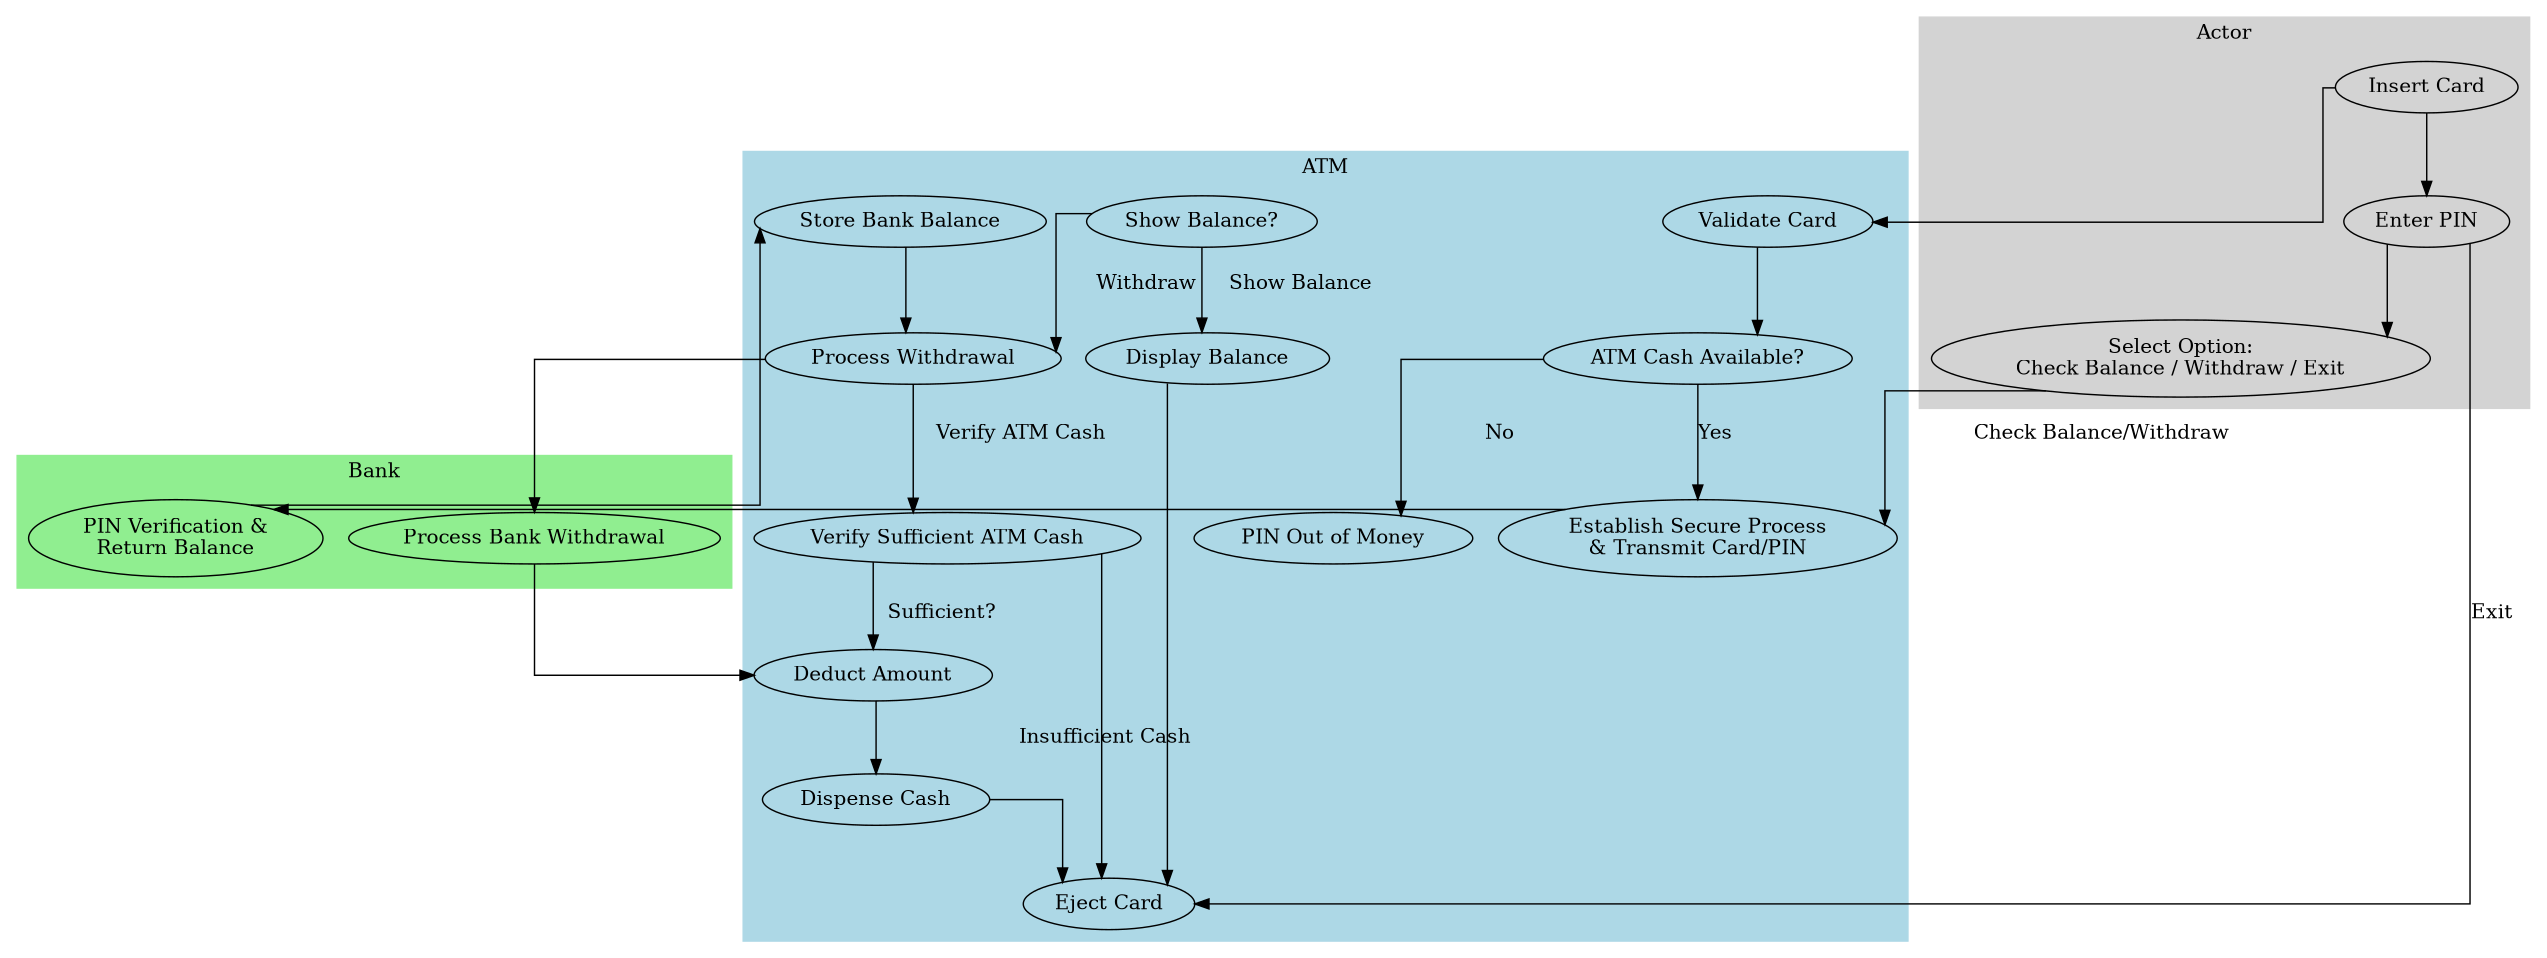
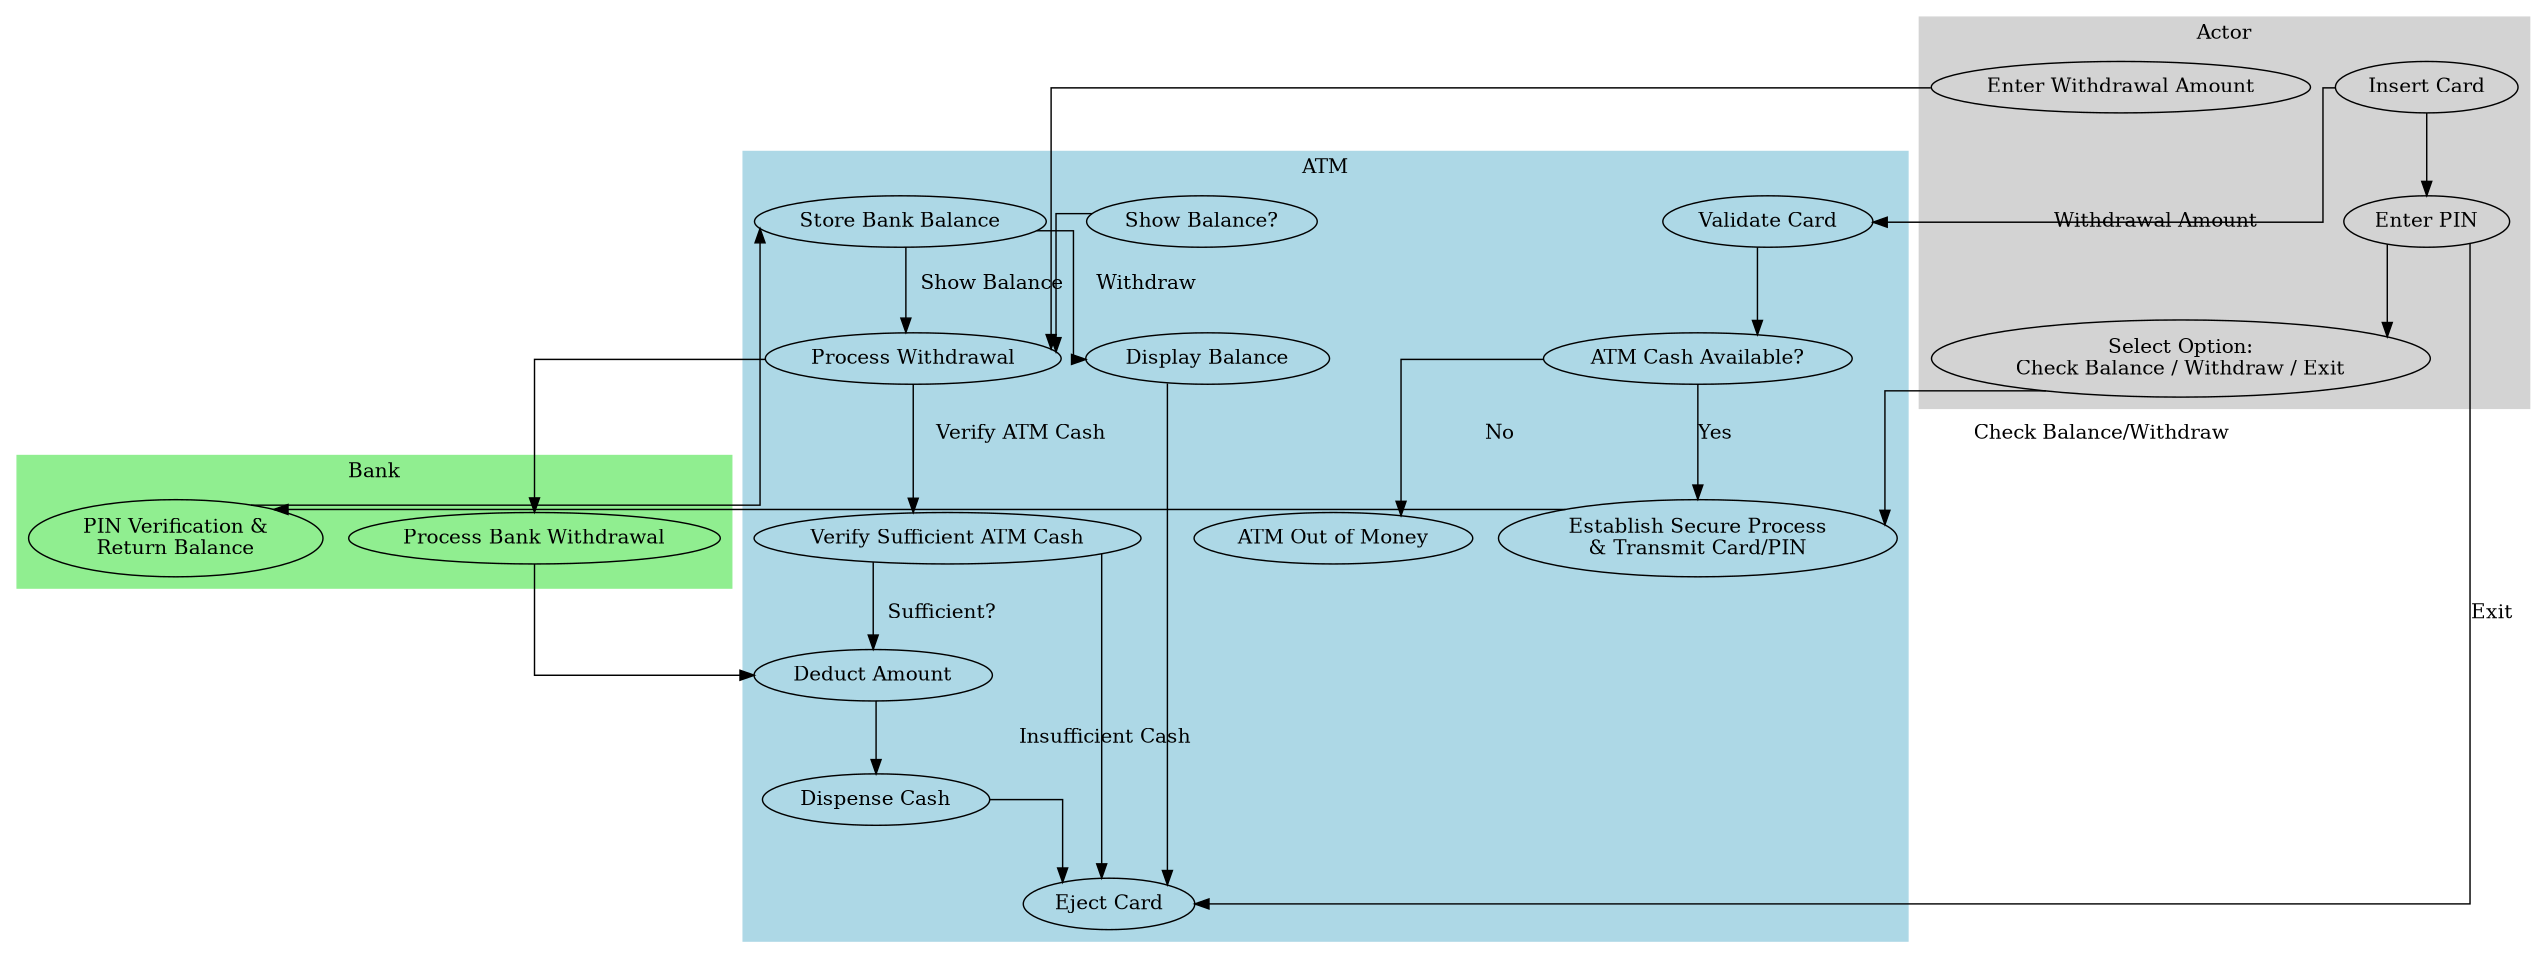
  digraph {
    rankdir=TB
    splines=ortho
    n1 [label="Insert Card"]
    n2 [label="Enter PIN"]
    n3 [label="Select Option:\nCheck Balance / Withdraw / Exit"]
+   n4 [label="Enter Withdrawal Amount"]
    n5 [label="Validate Card"]
    n6 [label="ATM Cash Available?"]
-   n7 [label="PIN Out of Money"]
+   n7 [label="ATM Out of Money"]
    n8 [label="Establish Secure Process\n& Transmit Card/PIN"]
    n9 [label="Store Bank Balance"]
    n10 [label="Show Balance?"]
    n11 [label="Display Balance"]
    n12 [label="Process Withdrawal"]
    n13 [label="Verify Sufficient ATM Cash"]
    n14 [label="Deduct Amount"]
    n15 [label="Dispense Cash"]
    n16 [label="Eject Card"]
    n17 [label="PIN Verification &\nReturn Balance"]
    n18 [label="Process Bank Withdrawal"]
    subgraph cluster_1 {
      color=lightgrey
      label=Actor
      style=filled
      n1
      n2
      n3
+     n4
    }
    subgraph cluster_2 {
      color=lightblue
      label=ATM
      style=filled
      n5
      n6
      n7
      n8
      n9
      n10
      n11
      n12
      n13
      n14
      n15
      n16
    }
    subgraph cluster_3 {
      color=lightgreen
      label=Bank
      style=filled
      n17
      n18
    }
    n1 -> n2
    n1 -> n5
    n2 -> n3
    n2 -> n16 [label=Exit]
    n3 -> n8 [label="Check Balance/Withdraw"]
+   n4 -> n12 [label="Withdrawal Amount"]
    n5 -> n6
    n6 -> n7 [label=No]
    n6 -> n8 [label=Yes]
    n8 -> n17
    n9 -> n12
-   n10 -> n11 [label="Show Balance"]
+   n9 -> n11 [label="Show Balance"]
    n10 -> n12 [label=Withdraw]
    n11 -> n16
    n12 -> n13 [label="Verify ATM Cash"]
    n12 -> n18
    n13 -> n14 [label="Sufficient?"]
    n13 -> n16 [label="Insufficient Cash"]
    n14 -> n15
    n15 -> n16
    n17 -> n9
    n18 -> n14
  }
